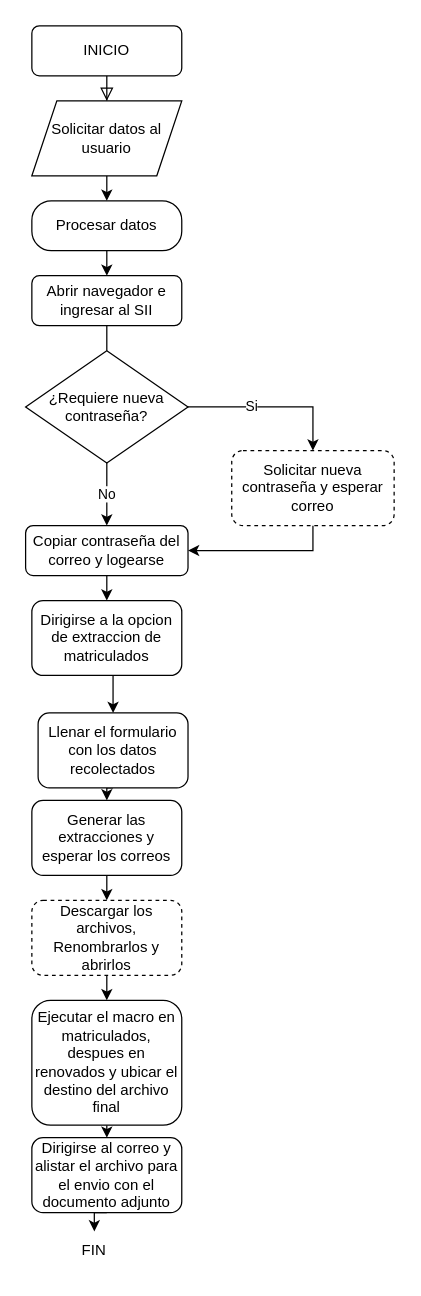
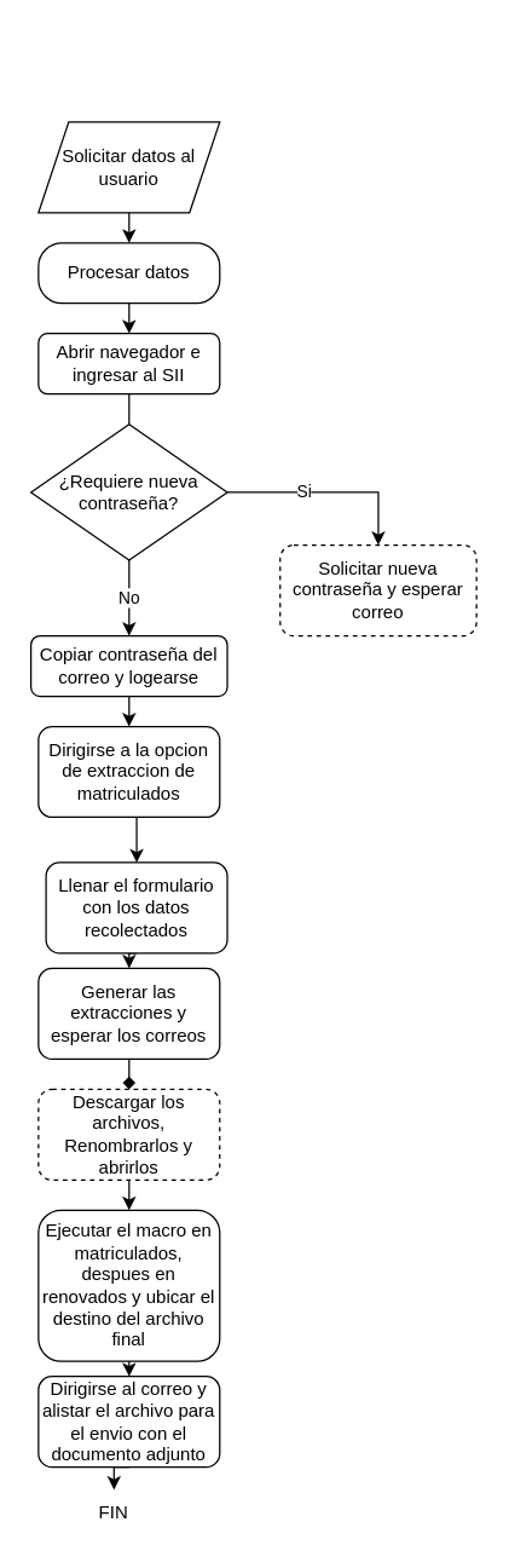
  <mxCell id="0" />
  <mxCell id="1" parent="0" />
- <mxCell id="2" value="" style="rounded=0;html=1;jettySize=auto;orthogonalLoop=1;fontSize=11;endArrow=block;endFill=0;endSize=8;strokeWidth=1;shadow=0;labelBackgroundColor=none;edgeStyle=orthogonalEdgeStyle;entryX=0.5;entryY=0;entryDx=0;entryDy=0;" parent="1" source="3" target="9" edge="1"><mxGeometry relative="1" as="geometry"><mxPoint x="85" y="110" as="targetPoint" /></mxGeometry></mxCell>
- <mxCell id="3" value="INICIO" style="rounded=1;whiteSpace=wrap;html=1;fontSize=12;glass=0;strokeWidth=1;shadow=0;" parent="1" vertex="1"><mxGeometry x="25" y="20" width="120" height="40" as="geometry" /></mxCell>
  <mxCell id="4" style="edgeStyle=orthogonalEdgeStyle;rounded=0;orthogonalLoop=1;jettySize=auto;html=1;exitX=0.5;exitY=1;exitDx=0;exitDy=0;endArrow=none;" parent="1" source="5" target="12" edge="1"><mxGeometry relative="1" as="geometry"><mxPoint x="85" y="330" as="targetPoint" /></mxGeometry></mxCell>
  <mxCell id="5" value="Abrir navegador e ingresar al SII" style="rounded=1;whiteSpace=wrap;html=1;fontSize=12;glass=0;strokeWidth=1;shadow=0;" parent="1" vertex="1"><mxGeometry x="25" y="220" width="120" height="40" as="geometry" /></mxCell>
  <mxCell id="6" style="edgeStyle=orthogonalEdgeStyle;rounded=0;orthogonalLoop=1;jettySize=auto;html=1;exitX=0.5;exitY=1;exitDx=0;exitDy=0;entryX=0.5;entryY=0;entryDx=0;entryDy=0;" parent="1" source="7" target="5" edge="1"><mxGeometry relative="1" as="geometry" /></mxCell>
  <mxCell id="7" value="Procesar datos" style="rounded=1;whiteSpace=wrap;html=1;fontSize=12;glass=0;strokeWidth=1;shadow=0;arcSize=39;" parent="1" vertex="1"><mxGeometry x="25" y="160" width="120" height="40" as="geometry" /></mxCell>
  <mxCell id="8" style="edgeStyle=orthogonalEdgeStyle;rounded=0;orthogonalLoop=1;jettySize=auto;html=1;exitX=0.5;exitY=1;exitDx=0;exitDy=0;entryX=0.5;entryY=0;entryDx=0;entryDy=0;" parent="1" source="9" target="7" edge="1"><mxGeometry relative="1" as="geometry" /></mxCell>
  <mxCell id="9" value="Solicitar datos al usuario" style="shape=parallelogram;perimeter=parallelogramPerimeter;whiteSpace=wrap;html=1;fixedSize=1;" parent="1" vertex="1"><mxGeometry x="25" y="80" width="120" height="60" as="geometry" /></mxCell>
  <mxCell id="10" value="Si" style="edgeStyle=orthogonalEdgeStyle;rounded=0;orthogonalLoop=1;jettySize=auto;html=1;exitX=1;exitY=0.5;exitDx=0;exitDy=0;entryX=0.5;entryY=0;entryDx=0;entryDy=0;" parent="1" source="12" target="14" edge="1"><mxGeometry x="-0.25" relative="1" as="geometry"><mxPoint x="235" y="390" as="targetPoint" /><mxPoint x="165" y="355" as="sourcePoint" /><Array as="points"><mxPoint x="250" y="325" /></Array><mxPoint as="offset" /></mxGeometry></mxCell>
  <mxCell id="11" value="No" style="edgeStyle=orthogonalEdgeStyle;rounded=0;orthogonalLoop=1;jettySize=auto;html=1;exitX=0.5;exitY=1;exitDx=0;exitDy=0;entryX=0.5;entryY=0;entryDx=0;entryDy=0;" parent="1" source="12" target="16" edge="1"><mxGeometry relative="1" as="geometry" /></mxCell>
  <mxCell id="12" value="¿Requiere nueva contraseña?" style="rhombus;whiteSpace=wrap;html=1;" parent="1" vertex="1"><mxGeometry x="20" y="280" width="130" height="90" as="geometry" /></mxCell>
- <mxCell id="13" style="edgeStyle=orthogonalEdgeStyle;rounded=0;orthogonalLoop=1;jettySize=auto;html=1;exitX=0.5;exitY=1;exitDx=0;exitDy=0;entryX=1;entryY=0.5;entryDx=0;entryDy=0;" parent="1" source="14" target="16" edge="1"><mxGeometry relative="1" as="geometry" /></mxCell>
  <mxCell id="14" value="Solicitar nueva contraseña y esperar correo" style="rounded=1;whiteSpace=wrap;html=1;dashed=1;" parent="1" vertex="1"><mxGeometry x="185" y="360" width="130" height="60" as="geometry" /></mxCell>
  <mxCell id="15" style="edgeStyle=orthogonalEdgeStyle;rounded=0;orthogonalLoop=1;jettySize=auto;html=1;exitX=0.5;exitY=1;exitDx=0;exitDy=0;entryX=0.5;entryY=0;entryDx=0;entryDy=0;" parent="1" source="16" target="18" edge="1"><mxGeometry relative="1" as="geometry" /></mxCell>
  <mxCell id="16" value="Copiar contraseña del correo y logearse" style="rounded=1;whiteSpace=wrap;html=1;" parent="1" vertex="1"><mxGeometry x="20" y="420" width="130" height="40" as="geometry" /></mxCell>
  <mxCell id="17" style="edgeStyle=orthogonalEdgeStyle;rounded=0;orthogonalLoop=1;jettySize=auto;html=1;exitX=0.5;exitY=1;exitDx=0;exitDy=0;entryX=0.5;entryY=0;entryDx=0;entryDy=0;" parent="1" source="18" target="20" edge="1"><mxGeometry relative="1" as="geometry" /></mxCell>
  <mxCell id="18" value="Dirigirse a la opcion de extraccion de matriculados" style="rounded=1;whiteSpace=wrap;html=1;" parent="1" vertex="1"><mxGeometry x="25" y="480" width="120" height="60" as="geometry" /></mxCell>
  <mxCell id="19" style="edgeStyle=orthogonalEdgeStyle;rounded=0;orthogonalLoop=1;jettySize=auto;html=1;exitX=0.5;exitY=1;exitDx=0;exitDy=0;entryX=0.5;entryY=0;entryDx=0;entryDy=0;" parent="1" source="20" target="22" edge="1"><mxGeometry relative="1" as="geometry" /></mxCell>
  <mxCell id="20" value="Llenar el formulario con los datos recolectados" style="rounded=1;whiteSpace=wrap;html=1;" parent="1" vertex="1"><mxGeometry x="30" y="570" width="120" height="60" as="geometry" /></mxCell>
- <mxCell id="21" style="edgeStyle=orthogonalEdgeStyle;rounded=0;orthogonalLoop=1;jettySize=auto;html=1;exitX=0.5;exitY=1;exitDx=0;exitDy=0;entryX=0.5;entryY=0;entryDx=0;entryDy=0;" parent="1" source="22" target="24" edge="1"><mxGeometry relative="1" as="geometry" /></mxCell>
+ <mxCell id="21" style="edgeStyle=orthogonalEdgeStyle;rounded=0;orthogonalLoop=1;jettySize=auto;html=1;exitX=0.5;exitY=1;exitDx=0;exitDy=0;entryX=0.5;entryY=0;entryDx=0;entryDy=0;endArrow=diamond;" parent="1" source="22" target="24" edge="1"><mxGeometry relative="1" as="geometry" /></mxCell>
  <mxCell id="22" value="Generar las extracciones y esperar los correos" style="rounded=1;whiteSpace=wrap;html=1;" parent="1" vertex="1"><mxGeometry x="25" y="640" width="120" height="60" as="geometry" /></mxCell>
  <mxCell id="23" style="edgeStyle=orthogonalEdgeStyle;rounded=0;orthogonalLoop=1;jettySize=auto;html=1;exitX=0.5;exitY=1;exitDx=0;exitDy=0;entryX=0.5;entryY=0;entryDx=0;entryDy=0;" parent="1" source="24" target="26" edge="1"><mxGeometry relative="1" as="geometry" /></mxCell>
  <mxCell id="24" value="Descargar los archivos, Renombrarlos y abrirlos" style="rounded=1;whiteSpace=wrap;html=1;dashed=1;" parent="1" vertex="1"><mxGeometry x="25" y="720" width="120" height="60" as="geometry" /></mxCell>
  <mxCell id="25" style="edgeStyle=orthogonalEdgeStyle;rounded=0;orthogonalLoop=1;jettySize=auto;html=1;exitX=0.5;exitY=1;exitDx=0;exitDy=0;entryX=0.5;entryY=0;entryDx=0;entryDy=0;" parent="1" source="26" target="28" edge="1"><mxGeometry relative="1" as="geometry" /></mxCell>
  <mxCell id="26" value="Ejecutar el macro en matriculados, despues en renovados y ubicar el destino del archivo final" style="rounded=1;whiteSpace=wrap;html=1;" parent="1" vertex="1"><mxGeometry x="25" y="800" width="120" height="100" as="geometry" /></mxCell>
  <mxCell id="27" style="edgeStyle=orthogonalEdgeStyle;rounded=0;orthogonalLoop=1;jettySize=auto;html=1;exitX=0.5;exitY=1;exitDx=0;exitDy=0;entryX=0.5;entryY=0;entryDx=0;entryDy=0;" parent="1" source="28" target="29" edge="1"><mxGeometry relative="1" as="geometry" /></mxCell>
  <mxCell id="28" value="Dirigirse al correo y alistar el archivo para el envio con el documento adjunto" style="rounded=1;whiteSpace=wrap;html=1;" parent="1" vertex="1"><mxGeometry x="25" y="910" width="120" height="60" as="geometry" /></mxCell>
  <mxCell id="29" value="FIN" style="text;html=1;align=center;verticalAlign=middle;whiteSpace=wrap;rounded=0;" parent="1" vertex="1"><mxGeometry x="45" y="985" width="60" height="30" as="geometry" /></mxCell>
